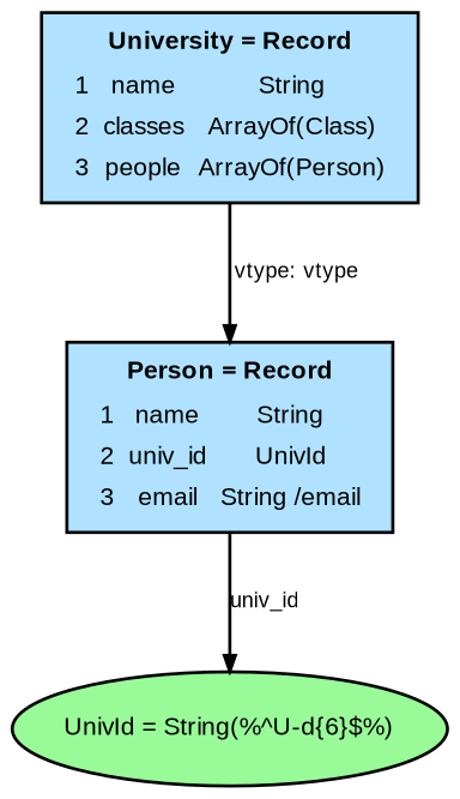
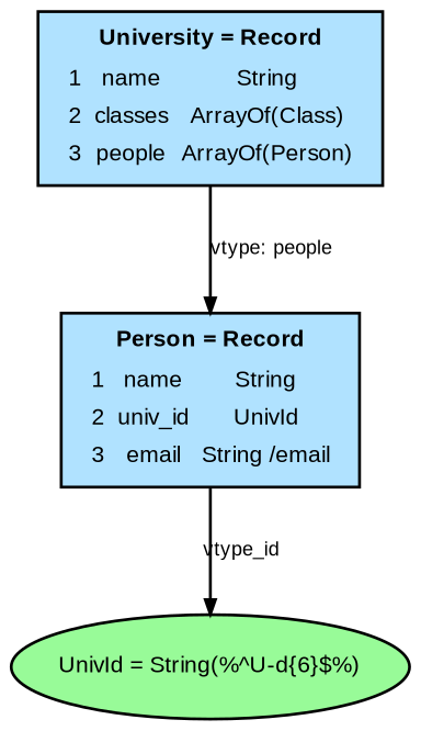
  digraph {
    bgcolor=white
    fontname=Times
    fontsize=12
    node [fillcolor=lightskyblue1 fontname=Arial fontsize=8 shape=rectangle style=filled]
    edge [arrowsize=0.5 fontname=Arial fontsize=7 labelangle=45.0 labeldistance=0.9]
    n1 [label=<<table border='0' cellborder='0' cellspacing='0' cellpadding='2'><tr><td colspan='3'><b>University = Record</b></td></tr><tr><td>1</td><td>name</td><td>String</td></tr><tr><td>2</td><td>classes</td><td>ArrayOf(Class)</td></tr><tr><td>3</td><td>people</td><td>ArrayOf(Person)</td></tr></table>>]
    n2 [label=<<table border='0' cellborder='0' cellspacing='0' cellpadding='2'><tr><td colspan='3'><b>Person = Record</b></td></tr><tr><td>1</td><td>name</td><td>String</td></tr><tr><td>2</td><td>univ_id</td><td>UnivId</td></tr><tr><td>3</td><td>email</td><td>String /email</td></tr></table>>]
    n3 [fillcolor=palegreen label="UnivId = String(%^U-\d{6}$%)" shape=ellipse]
-   n1 -> n2 [label="vtype: vtype"]
-   n2 -> n3 [label=univ_id]
+   n1 -> n2 [label="vtype: people"]
+   n2 -> n3 [label=vtype_id]
  }
